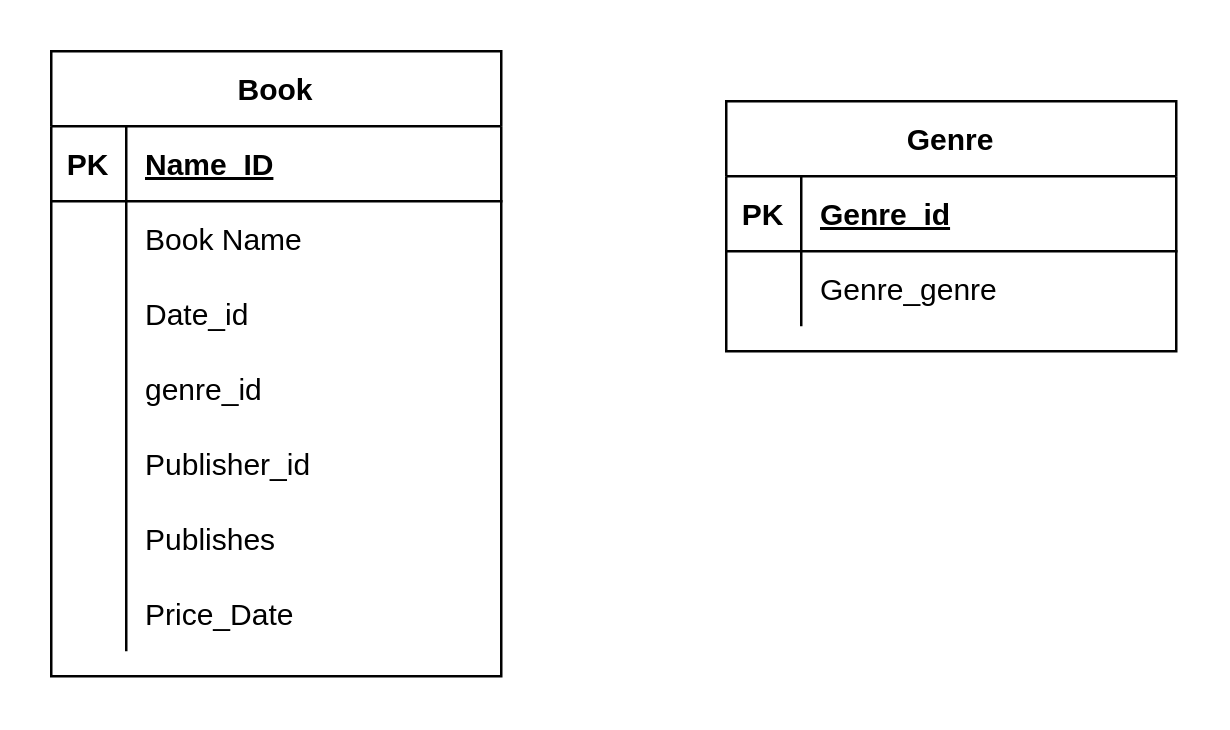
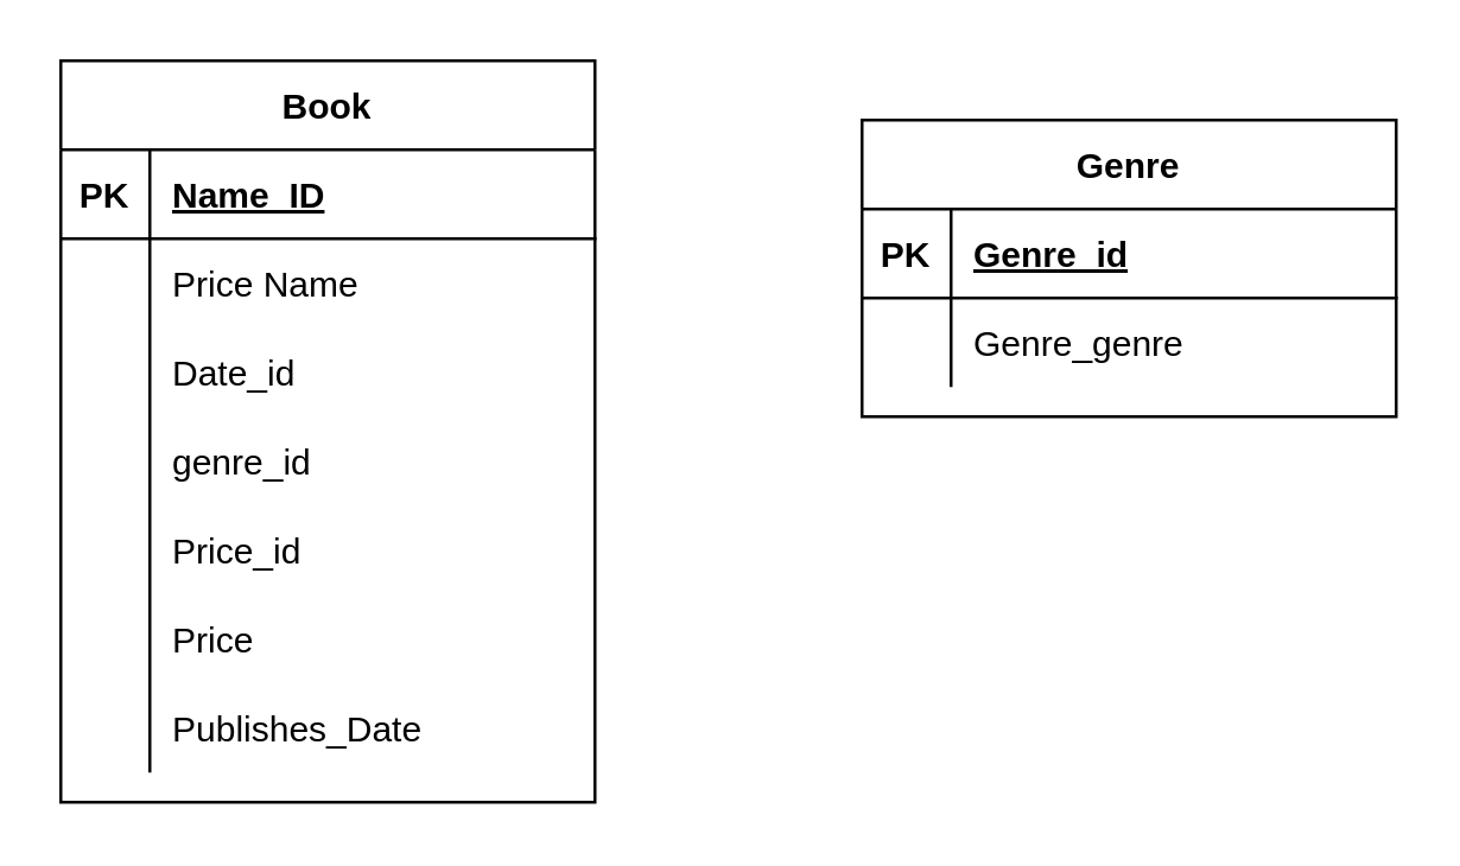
  <mxCell id="0" />
  <mxCell id="1" parent="0" />
  <mxCell id="2" value="Book" style="shape=table;startSize=30;container=1;collapsible=1;childLayout=tableLayout;fixedRows=1;rowLines=0;fontStyle=1;align=center;resizeLast=1;" vertex="1" parent="1"><mxGeometry x="20" y="20" width="180" height="250" as="geometry" /></mxCell>
  <mxCell id="3" value="" style="shape=tableRow;horizontal=0;startSize=0;swimlaneHead=0;swimlaneBody=0;fillColor=none;collapsible=0;dropTarget=0;points=[[0,0.5],[1,0.5]];portConstraint=eastwest;top=0;left=0;right=0;bottom=1;" vertex="1" parent="2"><mxGeometry y="30" width="180" height="30" as="geometry" /></mxCell>
  <mxCell id="4" value="PK" style="shape=partialRectangle;connectable=0;fillColor=none;top=0;left=0;bottom=0;right=0;fontStyle=1;overflow=hidden;" vertex="1" parent="3"><mxGeometry width="30" height="30" as="geometry"><mxRectangle width="30" height="30" as="alternateBounds" /></mxGeometry></mxCell>
  <mxCell id="5" value="Name_ID" style="shape=partialRectangle;connectable=0;fillColor=none;top=0;left=0;bottom=0;right=0;align=left;spacingLeft=6;fontStyle=5;overflow=hidden;" vertex="1" parent="3"><mxGeometry x="30" width="150" height="30" as="geometry"><mxRectangle width="150" height="30" as="alternateBounds" /></mxGeometry></mxCell>
  <mxCell id="6" value="" style="shape=tableRow;horizontal=0;startSize=0;swimlaneHead=0;swimlaneBody=0;fillColor=none;collapsible=0;dropTarget=0;points=[[0,0.5],[1,0.5]];portConstraint=eastwest;top=0;left=0;right=0;bottom=0;" vertex="1" parent="2"><mxGeometry y="60" width="180" height="30" as="geometry" /></mxCell>
  <mxCell id="7" value="" style="shape=partialRectangle;connectable=0;fillColor=none;top=0;left=0;bottom=0;right=0;editable=1;overflow=hidden;" vertex="1" parent="6"><mxGeometry width="30" height="30" as="geometry"><mxRectangle width="30" height="30" as="alternateBounds" /></mxGeometry></mxCell>
- <mxCell id="8" value="Book Name" style="shape=partialRectangle;connectable=0;fillColor=none;top=0;left=0;bottom=0;right=0;align=left;spacingLeft=6;overflow=hidden;" vertex="1" parent="6"><mxGeometry x="30" width="150" height="30" as="geometry"><mxRectangle width="150" height="30" as="alternateBounds" /></mxGeometry></mxCell>
+ <mxCell id="8" value="Price Name" style="shape=partialRectangle;connectable=0;fillColor=none;top=0;left=0;bottom=0;right=0;align=left;spacingLeft=6;overflow=hidden;" vertex="1" parent="6"><mxGeometry x="30" width="150" height="30" as="geometry"><mxRectangle width="150" height="30" as="alternateBounds" /></mxGeometry></mxCell>
  <mxCell id="9" value="" style="shape=tableRow;horizontal=0;startSize=0;swimlaneHead=0;swimlaneBody=0;fillColor=none;collapsible=0;dropTarget=0;points=[[0,0.5],[1,0.5]];portConstraint=eastwest;top=0;left=0;right=0;bottom=0;" vertex="1" parent="2"><mxGeometry y="90" width="180" height="30" as="geometry" /></mxCell>
  <mxCell id="10" value="" style="shape=partialRectangle;connectable=0;fillColor=none;top=0;left=0;bottom=0;right=0;editable=1;overflow=hidden;" vertex="1" parent="9"><mxGeometry width="30" height="30" as="geometry"><mxRectangle width="30" height="30" as="alternateBounds" /></mxGeometry></mxCell>
  <mxCell id="11" value="Date_id" style="shape=partialRectangle;connectable=0;fillColor=none;top=0;left=0;bottom=0;right=0;align=left;spacingLeft=6;overflow=hidden;" vertex="1" parent="9"><mxGeometry x="30" width="150" height="30" as="geometry"><mxRectangle width="150" height="30" as="alternateBounds" /></mxGeometry></mxCell>
  <mxCell id="12" value="" style="shape=tableRow;horizontal=0;startSize=0;swimlaneHead=0;swimlaneBody=0;fillColor=none;collapsible=0;dropTarget=0;points=[[0,0.5],[1,0.5]];portConstraint=eastwest;top=0;left=0;right=0;bottom=0;" vertex="1" parent="2"><mxGeometry y="120" width="180" height="30" as="geometry" /></mxCell>
  <mxCell id="13" value="" style="shape=partialRectangle;connectable=0;fillColor=none;top=0;left=0;bottom=0;right=0;editable=1;overflow=hidden;" vertex="1" parent="12"><mxGeometry width="30" height="30" as="geometry"><mxRectangle width="30" height="30" as="alternateBounds" /></mxGeometry></mxCell>
  <mxCell id="14" value="genre_id" style="shape=partialRectangle;connectable=0;fillColor=none;top=0;left=0;bottom=0;right=0;align=left;spacingLeft=6;overflow=hidden;" vertex="1" parent="12"><mxGeometry x="30" width="150" height="30" as="geometry"><mxRectangle width="150" height="30" as="alternateBounds" /></mxGeometry></mxCell>
  <mxCell id="15" value="" style="shape=tableRow;horizontal=0;startSize=0;swimlaneHead=0;swimlaneBody=0;fillColor=none;collapsible=0;dropTarget=0;points=[[0,0.5],[1,0.5]];portConstraint=eastwest;top=0;left=0;right=0;bottom=0;" vertex="1" parent="2"><mxGeometry y="150" width="180" height="30" as="geometry" /></mxCell>
  <mxCell id="16" value="" style="shape=partialRectangle;connectable=0;fillColor=none;top=0;left=0;bottom=0;right=0;editable=1;overflow=hidden;" vertex="1" parent="15"><mxGeometry width="30" height="30" as="geometry"><mxRectangle width="30" height="30" as="alternateBounds" /></mxGeometry></mxCell>
- <mxCell id="17" value="Publisher_id" style="shape=partialRectangle;connectable=0;fillColor=none;top=0;left=0;bottom=0;right=0;align=left;spacingLeft=6;overflow=hidden;" vertex="1" parent="15"><mxGeometry x="30" width="150" height="30" as="geometry"><mxRectangle width="150" height="30" as="alternateBounds" /></mxGeometry></mxCell>
+ <mxCell id="17" value="Price_id" style="shape=partialRectangle;connectable=0;fillColor=none;top=0;left=0;bottom=0;right=0;align=left;spacingLeft=6;overflow=hidden;" vertex="1" parent="15"><mxGeometry x="30" width="150" height="30" as="geometry"><mxRectangle width="150" height="30" as="alternateBounds" /></mxGeometry></mxCell>
  <mxCell id="18" value="" style="shape=tableRow;horizontal=0;startSize=0;swimlaneHead=0;swimlaneBody=0;fillColor=none;collapsible=0;dropTarget=0;points=[[0,0.5],[1,0.5]];portConstraint=eastwest;top=0;left=0;right=0;bottom=0;" vertex="1" parent="2"><mxGeometry y="180" width="180" height="30" as="geometry" /></mxCell>
  <mxCell id="19" value="" style="shape=partialRectangle;connectable=0;fillColor=none;top=0;left=0;bottom=0;right=0;editable=1;overflow=hidden;" vertex="1" parent="18"><mxGeometry width="30" height="30" as="geometry"><mxRectangle width="30" height="30" as="alternateBounds" /></mxGeometry></mxCell>
- <mxCell id="20" value="Publishes " style="shape=partialRectangle;connectable=0;fillColor=none;top=0;left=0;bottom=0;right=0;align=left;spacingLeft=6;overflow=hidden;" vertex="1" parent="18"><mxGeometry x="30" width="150" height="30" as="geometry"><mxRectangle width="150" height="30" as="alternateBounds" /></mxGeometry></mxCell>
+ <mxCell id="20" value="Price " style="shape=partialRectangle;connectable=0;fillColor=none;top=0;left=0;bottom=0;right=0;align=left;spacingLeft=6;overflow=hidden;" vertex="1" parent="18"><mxGeometry x="30" width="150" height="30" as="geometry"><mxRectangle width="150" height="30" as="alternateBounds" /></mxGeometry></mxCell>
  <mxCell id="21" value="" style="shape=tableRow;horizontal=0;startSize=0;swimlaneHead=0;swimlaneBody=0;fillColor=none;collapsible=0;dropTarget=0;points=[[0,0.5],[1,0.5]];portConstraint=eastwest;top=0;left=0;right=0;bottom=0;" vertex="1" parent="2"><mxGeometry y="210" width="180" height="30" as="geometry" /></mxCell>
  <mxCell id="22" value="" style="shape=partialRectangle;connectable=0;fillColor=none;top=0;left=0;bottom=0;right=0;editable=1;overflow=hidden;" vertex="1" parent="21"><mxGeometry width="30" height="30" as="geometry"><mxRectangle width="30" height="30" as="alternateBounds" /></mxGeometry></mxCell>
- <mxCell id="23" value="Price_Date" style="shape=partialRectangle;connectable=0;fillColor=none;top=0;left=0;bottom=0;right=0;align=left;spacingLeft=6;overflow=hidden;" vertex="1" parent="21"><mxGeometry x="30" width="150" height="30" as="geometry"><mxRectangle width="150" height="30" as="alternateBounds" /></mxGeometry></mxCell>
+ <mxCell id="23" value="Publishes_Date" style="shape=partialRectangle;connectable=0;fillColor=none;top=0;left=0;bottom=0;right=0;align=left;spacingLeft=6;overflow=hidden;" vertex="1" parent="21"><mxGeometry x="30" width="150" height="30" as="geometry"><mxRectangle width="150" height="30" as="alternateBounds" /></mxGeometry></mxCell>
  <mxCell id="24" value="Genre" style="shape=table;startSize=30;container=1;collapsible=1;childLayout=tableLayout;fixedRows=1;rowLines=0;fontStyle=1;align=center;resizeLast=1;" vertex="1" parent="1"><mxGeometry x="290" y="40" width="180" height="100" as="geometry" /></mxCell>
  <mxCell id="25" value="" style="shape=tableRow;horizontal=0;startSize=0;swimlaneHead=0;swimlaneBody=0;fillColor=none;collapsible=0;dropTarget=0;points=[[0,0.5],[1,0.5]];portConstraint=eastwest;top=0;left=0;right=0;bottom=1;" vertex="1" parent="24"><mxGeometry y="30" width="180" height="30" as="geometry" /></mxCell>
  <mxCell id="26" value="PK" style="shape=partialRectangle;connectable=0;fillColor=none;top=0;left=0;bottom=0;right=0;fontStyle=1;overflow=hidden;" vertex="1" parent="25"><mxGeometry width="30" height="30" as="geometry"><mxRectangle width="30" height="30" as="alternateBounds" /></mxGeometry></mxCell>
  <mxCell id="27" value="Genre_id" style="shape=partialRectangle;connectable=0;fillColor=none;top=0;left=0;bottom=0;right=0;align=left;spacingLeft=6;fontStyle=5;overflow=hidden;" vertex="1" parent="25"><mxGeometry x="30" width="150" height="30" as="geometry"><mxRectangle width="150" height="30" as="alternateBounds" /></mxGeometry></mxCell>
  <mxCell id="28" value="" style="shape=tableRow;horizontal=0;startSize=0;swimlaneHead=0;swimlaneBody=0;fillColor=none;collapsible=0;dropTarget=0;points=[[0,0.5],[1,0.5]];portConstraint=eastwest;top=0;left=0;right=0;bottom=0;" vertex="1" parent="24"><mxGeometry y="60" width="180" height="30" as="geometry" /></mxCell>
  <mxCell id="29" value="" style="shape=partialRectangle;connectable=0;fillColor=none;top=0;left=0;bottom=0;right=0;editable=1;overflow=hidden;" vertex="1" parent="28"><mxGeometry width="30" height="30" as="geometry"><mxRectangle width="30" height="30" as="alternateBounds" /></mxGeometry></mxCell>
  <mxCell id="30" value="Genre_genre" style="shape=partialRectangle;connectable=0;fillColor=none;top=0;left=0;bottom=0;right=0;align=left;spacingLeft=6;overflow=hidden;" vertex="1" parent="28"><mxGeometry x="30" width="150" height="30" as="geometry"><mxRectangle width="150" height="30" as="alternateBounds" /></mxGeometry></mxCell>
